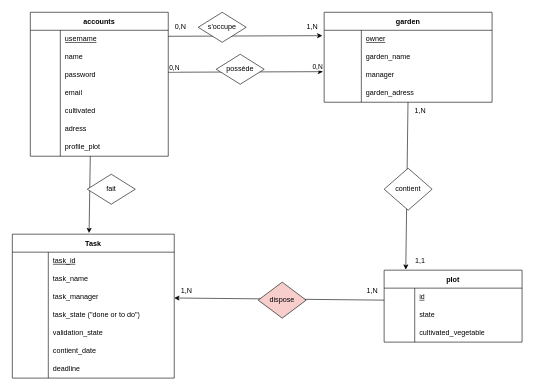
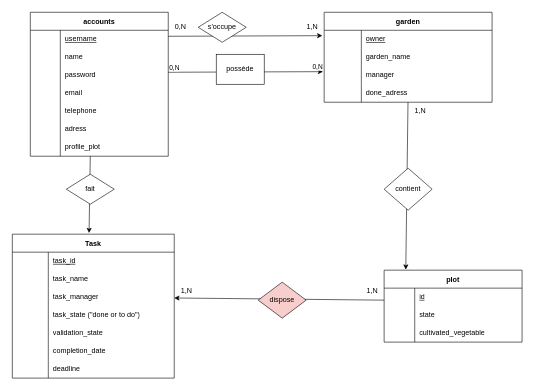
  <mxCell id="0" />
  <mxCell id="1" parent="0" />
  <mxCell id="2" value="accounts" style="shape=table;startSize=30;container=1;collapsible=0;childLayout=tableLayout;fixedRows=1;rowLines=0;fontStyle=1;" parent="1" vertex="1"><mxGeometry x="50" y="20" width="230" height="240" as="geometry" /></mxCell>
  <mxCell id="3" value="" style="shape=tableRow;horizontal=0;startSize=0;swimlaneHead=0;swimlaneBody=0;top=0;left=0;bottom=0;right=0;collapsible=0;dropTarget=0;fillColor=none;points=[[0,0.5],[1,0.5]];portConstraint=eastwest;" parent="2" vertex="1"><mxGeometry y="30" width="230" height="30" as="geometry" /></mxCell>
  <mxCell id="4" value="" style="shape=partialRectangle;html=1;whiteSpace=wrap;connectable=0;fillColor=none;top=0;left=0;bottom=0;right=0;overflow=hidden;" parent="3" vertex="1"><mxGeometry width="50" height="30" as="geometry"><mxRectangle width="50" height="30" as="alternateBounds" /></mxGeometry></mxCell>
  <mxCell id="5" value="&lt;u&gt;username&lt;/u&gt;" style="shape=partialRectangle;html=1;whiteSpace=wrap;connectable=0;fillColor=none;top=0;left=0;bottom=0;right=0;align=left;spacingLeft=6;overflow=hidden;" parent="3" vertex="1"><mxGeometry x="50" width="180" height="30" as="geometry"><mxRectangle width="180" height="30" as="alternateBounds" /></mxGeometry></mxCell>
  <mxCell id="6" value="" style="shape=tableRow;horizontal=0;startSize=0;swimlaneHead=0;swimlaneBody=0;top=0;left=0;bottom=0;right=0;collapsible=0;dropTarget=0;fillColor=none;points=[[0,0.5],[1,0.5]];portConstraint=eastwest;" parent="2" vertex="1"><mxGeometry y="60" width="230" height="30" as="geometry" /></mxCell>
  <mxCell id="7" value="" style="shape=partialRectangle;html=1;whiteSpace=wrap;connectable=0;fillColor=none;top=0;left=0;bottom=0;right=0;overflow=hidden;pointerEvents=1;" parent="6" vertex="1"><mxGeometry width="50" height="30" as="geometry"><mxRectangle width="50" height="30" as="alternateBounds" /></mxGeometry></mxCell>
  <mxCell id="8" value="name" style="shape=partialRectangle;html=1;whiteSpace=wrap;connectable=0;fillColor=none;top=0;left=0;bottom=0;right=0;align=left;spacingLeft=6;overflow=hidden;" parent="6" vertex="1"><mxGeometry x="50" width="180" height="30" as="geometry"><mxRectangle width="180" height="30" as="alternateBounds" /></mxGeometry></mxCell>
  <mxCell id="9" value="" style="shape=tableRow;horizontal=0;startSize=0;swimlaneHead=0;swimlaneBody=0;top=0;left=0;bottom=0;right=0;collapsible=0;dropTarget=0;fillColor=none;points=[[0,0.5],[1,0.5]];portConstraint=eastwest;" parent="2" vertex="1"><mxGeometry y="90" width="230" height="30" as="geometry" /></mxCell>
  <mxCell id="10" value="" style="shape=partialRectangle;html=1;whiteSpace=wrap;connectable=0;fillColor=none;top=0;left=0;bottom=0;right=0;overflow=hidden;" parent="9" vertex="1"><mxGeometry width="50" height="30" as="geometry"><mxRectangle width="50" height="30" as="alternateBounds" /></mxGeometry></mxCell>
  <mxCell id="11" value="password" style="shape=partialRectangle;html=1;whiteSpace=wrap;connectable=0;fillColor=none;top=0;left=0;bottom=0;right=0;align=left;spacingLeft=6;overflow=hidden;" parent="9" vertex="1"><mxGeometry x="50" width="180" height="30" as="geometry"><mxRectangle width="180" height="30" as="alternateBounds" /></mxGeometry></mxCell>
  <mxCell id="12" value="" style="shape=tableRow;horizontal=0;startSize=0;swimlaneHead=0;swimlaneBody=0;top=0;left=0;bottom=0;right=0;collapsible=0;dropTarget=0;fillColor=none;points=[[0,0.5],[1,0.5]];portConstraint=eastwest;" parent="2" vertex="1"><mxGeometry y="120" width="230" height="30" as="geometry" /></mxCell>
  <mxCell id="13" value="" style="shape=partialRectangle;html=1;whiteSpace=wrap;connectable=0;fillColor=none;top=0;left=0;bottom=0;right=0;overflow=hidden;" parent="12" vertex="1"><mxGeometry width="50" height="30" as="geometry"><mxRectangle width="50" height="30" as="alternateBounds" /></mxGeometry></mxCell>
  <mxCell id="14" value="email" style="shape=partialRectangle;html=1;whiteSpace=wrap;connectable=0;fillColor=none;top=0;left=0;bottom=0;right=0;align=left;spacingLeft=6;overflow=hidden;" parent="12" vertex="1"><mxGeometry x="50" width="180" height="30" as="geometry"><mxRectangle width="180" height="30" as="alternateBounds" /></mxGeometry></mxCell>
  <mxCell id="15" value="" style="shape=tableRow;horizontal=0;startSize=0;swimlaneHead=0;swimlaneBody=0;top=0;left=0;bottom=0;right=0;collapsible=0;dropTarget=0;fillColor=none;points=[[0,0.5],[1,0.5]];portConstraint=eastwest;" parent="2" vertex="1"><mxGeometry y="150" width="230" height="30" as="geometry" /></mxCell>
  <mxCell id="16" value="" style="shape=partialRectangle;html=1;whiteSpace=wrap;connectable=0;fillColor=none;top=0;left=0;bottom=0;right=0;overflow=hidden;" parent="15" vertex="1"><mxGeometry width="50" height="30" as="geometry"><mxRectangle width="50" height="30" as="alternateBounds" /></mxGeometry></mxCell>
- <mxCell id="17" value="cultivated" style="shape=partialRectangle;html=1;whiteSpace=wrap;connectable=0;fillColor=none;top=0;left=0;bottom=0;right=0;align=left;spacingLeft=6;overflow=hidden;" parent="15" vertex="1"><mxGeometry x="50" width="180" height="30" as="geometry"><mxRectangle width="180" height="30" as="alternateBounds" /></mxGeometry></mxCell>
+ <mxCell id="17" value="telephone" style="shape=partialRectangle;html=1;whiteSpace=wrap;connectable=0;fillColor=none;top=0;left=0;bottom=0;right=0;align=left;spacingLeft=6;overflow=hidden;" parent="15" vertex="1"><mxGeometry x="50" width="180" height="30" as="geometry"><mxRectangle width="180" height="30" as="alternateBounds" /></mxGeometry></mxCell>
  <mxCell id="18" value="" style="shape=tableRow;horizontal=0;startSize=0;swimlaneHead=0;swimlaneBody=0;top=0;left=0;bottom=0;right=0;collapsible=0;dropTarget=0;fillColor=none;points=[[0,0.5],[1,0.5]];portConstraint=eastwest;" parent="2" vertex="1"><mxGeometry y="180" width="230" height="30" as="geometry" /></mxCell>
  <mxCell id="19" value="" style="shape=partialRectangle;html=1;whiteSpace=wrap;connectable=0;fillColor=none;top=0;left=0;bottom=0;right=0;overflow=hidden;" parent="18" vertex="1"><mxGeometry width="50" height="30" as="geometry"><mxRectangle width="50" height="30" as="alternateBounds" /></mxGeometry></mxCell>
  <mxCell id="20" value="adress" style="shape=partialRectangle;html=1;whiteSpace=wrap;connectable=0;fillColor=none;top=0;left=0;bottom=0;right=0;align=left;spacingLeft=6;overflow=hidden;" parent="18" vertex="1"><mxGeometry x="50" width="180" height="30" as="geometry"><mxRectangle width="180" height="30" as="alternateBounds" /></mxGeometry></mxCell>
  <mxCell id="21" value="" style="shape=tableRow;horizontal=0;startSize=0;swimlaneHead=0;swimlaneBody=0;top=0;left=0;bottom=0;right=0;collapsible=0;dropTarget=0;fillColor=none;points=[[0,0.5],[1,0.5]];portConstraint=eastwest;" vertex="1" parent="2"><mxGeometry y="210" width="230" height="30" as="geometry" /></mxCell>
  <mxCell id="22" value="" style="shape=partialRectangle;html=1;whiteSpace=wrap;connectable=0;fillColor=none;top=0;left=0;bottom=0;right=0;overflow=hidden;" vertex="1" parent="21"><mxGeometry width="50" height="30" as="geometry"><mxRectangle width="50" height="30" as="alternateBounds" /></mxGeometry></mxCell>
  <mxCell id="23" value="profile_plot" style="shape=partialRectangle;html=1;whiteSpace=wrap;connectable=0;fillColor=none;top=0;left=0;bottom=0;right=0;align=left;spacingLeft=6;overflow=hidden;" vertex="1" parent="21"><mxGeometry x="50" width="180" height="30" as="geometry"><mxRectangle width="180" height="30" as="alternateBounds" /></mxGeometry></mxCell>
  <mxCell id="24" value="garden" style="shape=table;startSize=30;container=1;collapsible=0;childLayout=tableLayout;fixedRows=1;rowLines=0;fontStyle=1;" parent="1" vertex="1"><mxGeometry x="540" y="20" width="280" height="150" as="geometry" /></mxCell>
  <mxCell id="25" value="" style="shape=tableRow;horizontal=0;startSize=0;swimlaneHead=0;swimlaneBody=0;top=0;left=0;bottom=0;right=0;collapsible=0;dropTarget=0;fillColor=none;points=[[0,0.5],[1,0.5]];portConstraint=eastwest;" parent="24" vertex="1"><mxGeometry y="30" width="280" height="30" as="geometry" /></mxCell>
  <mxCell id="26" value="" style="shape=partialRectangle;html=1;whiteSpace=wrap;connectable=0;fillColor=none;top=0;left=0;bottom=0;right=0;overflow=hidden;pointerEvents=1;" parent="25" vertex="1"><mxGeometry width="62" height="30" as="geometry"><mxRectangle width="62" height="30" as="alternateBounds" /></mxGeometry></mxCell>
  <mxCell id="27" value="&lt;u&gt;owner&lt;/u&gt;" style="shape=partialRectangle;html=1;whiteSpace=wrap;connectable=0;fillColor=none;top=0;left=0;bottom=0;right=0;align=left;spacingLeft=6;overflow=hidden;" parent="25" vertex="1"><mxGeometry x="62" width="218" height="30" as="geometry"><mxRectangle width="218" height="30" as="alternateBounds" /></mxGeometry></mxCell>
  <mxCell id="28" value="" style="shape=tableRow;horizontal=0;startSize=0;swimlaneHead=0;swimlaneBody=0;top=0;left=0;bottom=0;right=0;collapsible=0;dropTarget=0;fillColor=none;points=[[0,0.5],[1,0.5]];portConstraint=eastwest;" parent="24" vertex="1"><mxGeometry y="60" width="280" height="30" as="geometry" /></mxCell>
  <mxCell id="29" value="" style="shape=partialRectangle;html=1;whiteSpace=wrap;connectable=0;fillColor=none;top=0;left=0;bottom=0;right=0;overflow=hidden;pointerEvents=1;" parent="28" vertex="1"><mxGeometry width="62" height="30" as="geometry"><mxRectangle width="62" height="30" as="alternateBounds" /></mxGeometry></mxCell>
  <mxCell id="30" value="garden_name" style="shape=partialRectangle;html=1;whiteSpace=wrap;connectable=0;fillColor=none;top=0;left=0;bottom=0;right=0;align=left;spacingLeft=6;overflow=hidden;" parent="28" vertex="1"><mxGeometry x="62" width="218" height="30" as="geometry"><mxRectangle width="218" height="30" as="alternateBounds" /></mxGeometry></mxCell>
  <mxCell id="31" value="" style="shape=tableRow;horizontal=0;startSize=0;swimlaneHead=0;swimlaneBody=0;top=0;left=0;bottom=0;right=0;collapsible=0;dropTarget=0;fillColor=none;points=[[0,0.5],[1,0.5]];portConstraint=eastwest;" parent="24" vertex="1"><mxGeometry y="90" width="280" height="30" as="geometry" /></mxCell>
  <mxCell id="32" value="" style="shape=partialRectangle;html=1;whiteSpace=wrap;connectable=0;fillColor=none;top=0;left=0;bottom=0;right=0;overflow=hidden;" parent="31" vertex="1"><mxGeometry width="62" height="30" as="geometry"><mxRectangle width="62" height="30" as="alternateBounds" /></mxGeometry></mxCell>
  <mxCell id="33" value="manager" style="shape=partialRectangle;html=1;whiteSpace=wrap;connectable=0;fillColor=none;top=0;left=0;bottom=0;right=0;align=left;spacingLeft=6;overflow=hidden;" parent="31" vertex="1"><mxGeometry x="62" width="218" height="30" as="geometry"><mxRectangle width="218" height="30" as="alternateBounds" /></mxGeometry></mxCell>
  <mxCell id="34" value="" style="shape=tableRow;horizontal=0;startSize=0;swimlaneHead=0;swimlaneBody=0;top=0;left=0;bottom=0;right=0;collapsible=0;dropTarget=0;fillColor=none;points=[[0,0.5],[1,0.5]];portConstraint=eastwest;" parent="24" vertex="1"><mxGeometry y="120" width="280" height="30" as="geometry" /></mxCell>
  <mxCell id="35" value="" style="shape=partialRectangle;html=1;whiteSpace=wrap;connectable=0;fillColor=none;top=0;left=0;bottom=0;right=0;overflow=hidden;" parent="34" vertex="1"><mxGeometry width="62" height="30" as="geometry"><mxRectangle width="62" height="30" as="alternateBounds" /></mxGeometry></mxCell>
- <mxCell id="36" value="garden_adress" style="shape=partialRectangle;html=1;whiteSpace=wrap;connectable=0;fillColor=none;top=0;left=0;bottom=0;right=0;align=left;spacingLeft=6;overflow=hidden;" parent="34" vertex="1"><mxGeometry x="62" width="218" height="30" as="geometry"><mxRectangle width="218" height="30" as="alternateBounds" /></mxGeometry></mxCell>
+ <mxCell id="36" value="done_adress" style="shape=partialRectangle;html=1;whiteSpace=wrap;connectable=0;fillColor=none;top=0;left=0;bottom=0;right=0;align=left;spacingLeft=6;overflow=hidden;" parent="34" vertex="1"><mxGeometry x="62" width="218" height="30" as="geometry"><mxRectangle width="218" height="30" as="alternateBounds" /></mxGeometry></mxCell>
  <mxCell id="37" value="" style="endArrow=classic;html=1;rounded=0;entryX=-0.007;entryY=0.3;entryDx=0;entryDy=0;entryPerimeter=0;" parent="1" target="31" edge="1"><mxGeometry relative="1" as="geometry"><mxPoint x="280" y="120" as="sourcePoint" /><mxPoint x="440" y="120" as="targetPoint" /></mxGeometry></mxCell>
  <mxCell id="38" value="0,N" style="edgeLabel;resizable=0;html=1;align=left;verticalAlign=bottom;" parent="37" connectable="0" vertex="1"><mxGeometry x="-1" relative="1" as="geometry" /></mxCell>
  <mxCell id="39" value="0,N" style="edgeLabel;resizable=0;html=1;align=right;verticalAlign=bottom;" parent="37" connectable="0" vertex="1"><mxGeometry x="1" relative="1" as="geometry" /></mxCell>
- <mxCell id="40" value="possède" style="rhombus;whiteSpace=wrap;html=1;" parent="1" vertex="1"><mxGeometry x="360" y="90" width="80" height="50" as="geometry" /></mxCell>
+ <mxCell id="40" value="possède" style="whiteSpace=wrap;html=1;rounded=0;" parent="1" vertex="1"><mxGeometry x="360" y="90" width="80" height="50" as="geometry" /></mxCell>
  <mxCell id="41" value="0,N" style="text;html=1;align=center;verticalAlign=middle;resizable=0;points=[];autosize=1;strokeColor=none;fillColor=none;" parent="1" vertex="1"><mxGeometry x="280" y="30" width="40" height="30" as="geometry" /></mxCell>
  <mxCell id="42" value="1,N" style="text;html=1;align=center;verticalAlign=middle;resizable=0;points=[];autosize=1;strokeColor=none;fillColor=none;" parent="1" vertex="1"><mxGeometry x="500" y="30" width="40" height="30" as="geometry" /></mxCell>
  <mxCell id="43" value="plot" style="shape=table;startSize=30;container=1;collapsible=0;childLayout=tableLayout;fixedRows=1;rowLines=0;fontStyle=1;" parent="1" vertex="1"><mxGeometry x="640" y="450" width="230" height="120" as="geometry" /></mxCell>
  <mxCell id="44" value="" style="shape=tableRow;horizontal=0;startSize=0;swimlaneHead=0;swimlaneBody=0;top=0;left=0;bottom=0;right=0;collapsible=0;dropTarget=0;fillColor=none;points=[[0,0.5],[1,0.5]];portConstraint=eastwest;" parent="43" vertex="1"><mxGeometry y="30" width="230" height="30" as="geometry" /></mxCell>
  <mxCell id="45" value="" style="shape=partialRectangle;html=1;whiteSpace=wrap;connectable=0;fillColor=none;top=0;left=0;bottom=0;right=0;overflow=hidden;pointerEvents=1;" parent="44" vertex="1"><mxGeometry width="51" height="30" as="geometry"><mxRectangle width="51" height="30" as="alternateBounds" /></mxGeometry></mxCell>
  <mxCell id="46" value="&lt;u&gt;id&lt;/u&gt;" style="shape=partialRectangle;html=1;whiteSpace=wrap;connectable=0;fillColor=none;top=0;left=0;bottom=0;right=0;align=left;spacingLeft=6;overflow=hidden;" parent="44" vertex="1"><mxGeometry x="51" width="179" height="30" as="geometry"><mxRectangle width="179" height="30" as="alternateBounds" /></mxGeometry></mxCell>
  <mxCell id="47" value="" style="shape=tableRow;horizontal=0;startSize=0;swimlaneHead=0;swimlaneBody=0;top=0;left=0;bottom=0;right=0;collapsible=0;dropTarget=0;fillColor=none;points=[[0,0.5],[1,0.5]];portConstraint=eastwest;" vertex="1" parent="43"><mxGeometry y="60" width="230" height="30" as="geometry" /></mxCell>
  <mxCell id="48" value="" style="shape=partialRectangle;html=1;whiteSpace=wrap;connectable=0;fillColor=none;top=0;left=0;bottom=0;right=0;overflow=hidden;pointerEvents=1;" vertex="1" parent="47"><mxGeometry width="51" height="30" as="geometry"><mxRectangle width="51" height="30" as="alternateBounds" /></mxGeometry></mxCell>
  <mxCell id="49" value="state" style="shape=partialRectangle;html=1;whiteSpace=wrap;connectable=0;fillColor=none;top=0;left=0;bottom=0;right=0;align=left;spacingLeft=6;overflow=hidden;" vertex="1" parent="47"><mxGeometry x="51" width="179" height="30" as="geometry"><mxRectangle width="179" height="30" as="alternateBounds" /></mxGeometry></mxCell>
  <mxCell id="50" value="" style="shape=tableRow;horizontal=0;startSize=0;swimlaneHead=0;swimlaneBody=0;top=0;left=0;bottom=0;right=0;collapsible=0;dropTarget=0;fillColor=none;points=[[0,0.5],[1,0.5]];portConstraint=eastwest;" parent="43" vertex="1"><mxGeometry y="90" width="230" height="30" as="geometry" /></mxCell>
  <mxCell id="51" value="" style="shape=partialRectangle;html=1;whiteSpace=wrap;connectable=0;fillColor=none;top=0;left=0;bottom=0;right=0;overflow=hidden;" parent="50" vertex="1"><mxGeometry width="51" height="30" as="geometry"><mxRectangle width="51" height="30" as="alternateBounds" /></mxGeometry></mxCell>
  <mxCell id="52" value="cultivated_vegetable" style="shape=partialRectangle;html=1;whiteSpace=wrap;connectable=0;fillColor=none;top=0;left=0;bottom=0;right=0;align=left;spacingLeft=6;overflow=hidden;" parent="50" vertex="1"><mxGeometry x="51" width="179" height="30" as="geometry"><mxRectangle width="179" height="30" as="alternateBounds" /></mxGeometry></mxCell>
  <mxCell id="53" value="" style="endArrow=classic;html=1;rounded=0;entryX=0.157;entryY=-0.008;entryDx=0;entryDy=0;entryPerimeter=0;" parent="1" source="34" target="43" edge="1"><mxGeometry width="50" height="50" relative="1" as="geometry"><mxPoint x="400" y="390" as="sourcePoint" /><mxPoint x="280.92" y="455.49" as="targetPoint" /></mxGeometry></mxCell>
  <mxCell id="54" value="1,N" style="text;html=1;align=center;verticalAlign=middle;resizable=0;points=[];autosize=1;strokeColor=none;fillColor=none;" parent="1" vertex="1"><mxGeometry x="680" y="170" width="40" height="30" as="geometry" /></mxCell>
- <mxCell id="55" value="1,1" style="text;html=1;align=center;verticalAlign=middle;resizable=0;points=[];autosize=1;strokeColor=none;fillColor=none;" parent="1" vertex="1"><mxGeometry x="680" y="420" width="40" height="30" as="geometry" /></mxCell>
  <mxCell id="56" value="contient" style="rhombus;whiteSpace=wrap;html=1;" parent="1" vertex="1"><mxGeometry x="640" y="280" width="80" height="70" as="geometry" /></mxCell>
  <mxCell id="57" value="" style="endArrow=classic;html=1;rounded=0;entryX=-0.011;entryY=0.3;entryDx=0;entryDy=0;entryPerimeter=0;" parent="1" target="25" edge="1"><mxGeometry width="50" height="50" relative="1" as="geometry"><mxPoint x="280" y="60" as="sourcePoint" /><mxPoint x="330" y="10" as="targetPoint" /></mxGeometry></mxCell>
  <mxCell id="58" value="s'occupe" style="rhombus;whiteSpace=wrap;html=1;" parent="1" vertex="1"><mxGeometry x="330" y="20" width="80" height="50" as="geometry" /></mxCell>
  <mxCell id="59" value="Task" style="shape=table;startSize=30;container=1;collapsible=0;childLayout=tableLayout;fixedRows=1;rowLines=0;fontStyle=1;" vertex="1" parent="1"><mxGeometry x="20" y="390" width="270" height="240" as="geometry" /></mxCell>
  <mxCell id="60" value="" style="shape=tableRow;horizontal=0;startSize=0;swimlaneHead=0;swimlaneBody=0;top=0;left=0;bottom=0;right=0;collapsible=0;dropTarget=0;fillColor=none;points=[[0,0.5],[1,0.5]];portConstraint=eastwest;" vertex="1" parent="59"><mxGeometry y="30" width="270" height="30" as="geometry" /></mxCell>
  <mxCell id="61" value="" style="shape=partialRectangle;html=1;whiteSpace=wrap;connectable=0;fillColor=none;top=0;left=0;bottom=0;right=0;overflow=hidden;pointerEvents=1;" vertex="1" parent="60"><mxGeometry width="60" height="30" as="geometry"><mxRectangle width="60" height="30" as="alternateBounds" /></mxGeometry></mxCell>
  <mxCell id="62" value="&lt;u&gt;task_id&lt;/u&gt;" style="shape=partialRectangle;html=1;whiteSpace=wrap;connectable=0;fillColor=none;top=0;left=0;bottom=0;right=0;align=left;spacingLeft=6;overflow=hidden;" vertex="1" parent="60"><mxGeometry x="60" width="210" height="30" as="geometry"><mxRectangle width="210" height="30" as="alternateBounds" /></mxGeometry></mxCell>
  <mxCell id="63" value="" style="shape=tableRow;horizontal=0;startSize=0;swimlaneHead=0;swimlaneBody=0;top=0;left=0;bottom=0;right=0;collapsible=0;dropTarget=0;fillColor=none;points=[[0,0.5],[1,0.5]];portConstraint=eastwest;" vertex="1" parent="59"><mxGeometry y="60" width="270" height="30" as="geometry" /></mxCell>
  <mxCell id="64" value="" style="shape=partialRectangle;html=1;whiteSpace=wrap;connectable=0;fillColor=none;top=0;left=0;bottom=0;right=0;overflow=hidden;pointerEvents=1;" vertex="1" parent="63"><mxGeometry width="60" height="30" as="geometry"><mxRectangle width="60" height="30" as="alternateBounds" /></mxGeometry></mxCell>
  <mxCell id="65" value="task_name" style="shape=partialRectangle;html=1;whiteSpace=wrap;connectable=0;fillColor=none;top=0;left=0;bottom=0;right=0;align=left;spacingLeft=6;overflow=hidden;" vertex="1" parent="63"><mxGeometry x="60" width="210" height="30" as="geometry"><mxRectangle width="210" height="30" as="alternateBounds" /></mxGeometry></mxCell>
  <mxCell id="66" value="" style="shape=tableRow;horizontal=0;startSize=0;swimlaneHead=0;swimlaneBody=0;top=0;left=0;bottom=0;right=0;collapsible=0;dropTarget=0;fillColor=none;points=[[0,0.5],[1,0.5]];portConstraint=eastwest;" vertex="1" parent="59"><mxGeometry y="90" width="270" height="30" as="geometry" /></mxCell>
  <mxCell id="67" value="" style="shape=partialRectangle;html=1;whiteSpace=wrap;connectable=0;fillColor=none;top=0;left=0;bottom=0;right=0;overflow=hidden;" vertex="1" parent="66"><mxGeometry width="60" height="30" as="geometry"><mxRectangle width="60" height="30" as="alternateBounds" /></mxGeometry></mxCell>
  <mxCell id="68" value="task_manager" style="shape=partialRectangle;html=1;whiteSpace=wrap;connectable=0;fillColor=none;top=0;left=0;bottom=0;right=0;align=left;spacingLeft=6;overflow=hidden;" vertex="1" parent="66"><mxGeometry x="60" width="210" height="30" as="geometry"><mxRectangle width="210" height="30" as="alternateBounds" /></mxGeometry></mxCell>
  <mxCell id="69" value="" style="shape=tableRow;horizontal=0;startSize=0;swimlaneHead=0;swimlaneBody=0;top=0;left=0;bottom=0;right=0;collapsible=0;dropTarget=0;fillColor=none;points=[[0,0.5],[1,0.5]];portConstraint=eastwest;" vertex="1" parent="59"><mxGeometry y="120" width="270" height="30" as="geometry" /></mxCell>
  <mxCell id="70" value="" style="shape=partialRectangle;html=1;whiteSpace=wrap;connectable=0;fillColor=none;top=0;left=0;bottom=0;right=0;overflow=hidden;" vertex="1" parent="69"><mxGeometry width="60" height="30" as="geometry"><mxRectangle width="60" height="30" as="alternateBounds" /></mxGeometry></mxCell>
  <mxCell id="71" value="task_state (&quot;done or to do&quot;)" style="shape=partialRectangle;html=1;whiteSpace=wrap;connectable=0;fillColor=none;top=0;left=0;bottom=0;right=0;align=left;spacingLeft=6;overflow=hidden;" vertex="1" parent="69"><mxGeometry x="60" width="210" height="30" as="geometry"><mxRectangle width="210" height="30" as="alternateBounds" /></mxGeometry></mxCell>
  <mxCell id="72" value="" style="shape=tableRow;horizontal=0;startSize=0;swimlaneHead=0;swimlaneBody=0;top=0;left=0;bottom=0;right=0;collapsible=0;dropTarget=0;fillColor=none;points=[[0,0.5],[1,0.5]];portConstraint=eastwest;" vertex="1" parent="59"><mxGeometry y="150" width="270" height="30" as="geometry" /></mxCell>
  <mxCell id="73" value="" style="shape=partialRectangle;html=1;whiteSpace=wrap;connectable=0;fillColor=none;top=0;left=0;bottom=0;right=0;overflow=hidden;" vertex="1" parent="72"><mxGeometry width="60" height="30" as="geometry"><mxRectangle width="60" height="30" as="alternateBounds" /></mxGeometry></mxCell>
  <mxCell id="74" value="validation_state&amp;nbsp;" style="shape=partialRectangle;html=1;whiteSpace=wrap;connectable=0;fillColor=none;top=0;left=0;bottom=0;right=0;align=left;spacingLeft=6;overflow=hidden;" vertex="1" parent="72"><mxGeometry x="60" width="210" height="30" as="geometry"><mxRectangle width="210" height="30" as="alternateBounds" /></mxGeometry></mxCell>
  <mxCell id="75" value="" style="shape=tableRow;horizontal=0;startSize=0;swimlaneHead=0;swimlaneBody=0;top=0;left=0;bottom=0;right=0;collapsible=0;dropTarget=0;fillColor=none;points=[[0,0.5],[1,0.5]];portConstraint=eastwest;" vertex="1" parent="59"><mxGeometry y="180" width="270" height="30" as="geometry" /></mxCell>
  <mxCell id="76" value="" style="shape=partialRectangle;html=1;whiteSpace=wrap;connectable=0;fillColor=none;top=0;left=0;bottom=0;right=0;overflow=hidden;" vertex="1" parent="75"><mxGeometry width="60" height="30" as="geometry"><mxRectangle width="60" height="30" as="alternateBounds" /></mxGeometry></mxCell>
- <mxCell id="77" value="contient_date" style="shape=partialRectangle;html=1;whiteSpace=wrap;connectable=0;fillColor=none;top=0;left=0;bottom=0;right=0;align=left;spacingLeft=6;overflow=hidden;" vertex="1" parent="75"><mxGeometry x="60" width="210" height="30" as="geometry"><mxRectangle width="210" height="30" as="alternateBounds" /></mxGeometry></mxCell>
+ <mxCell id="77" value="completion_date" style="shape=partialRectangle;html=1;whiteSpace=wrap;connectable=0;fillColor=none;top=0;left=0;bottom=0;right=0;align=left;spacingLeft=6;overflow=hidden;" vertex="1" parent="75"><mxGeometry x="60" width="210" height="30" as="geometry"><mxRectangle width="210" height="30" as="alternateBounds" /></mxGeometry></mxCell>
  <mxCell id="78" value="" style="shape=tableRow;horizontal=0;startSize=0;swimlaneHead=0;swimlaneBody=0;top=0;left=0;bottom=0;right=0;collapsible=0;dropTarget=0;fillColor=none;points=[[0,0.5],[1,0.5]];portConstraint=eastwest;" vertex="1" parent="59"><mxGeometry y="210" width="270" height="30" as="geometry" /></mxCell>
  <mxCell id="79" value="" style="shape=partialRectangle;html=1;whiteSpace=wrap;connectable=0;fillColor=none;top=0;left=0;bottom=0;right=0;overflow=hidden;" vertex="1" parent="78"><mxGeometry width="60" height="30" as="geometry"><mxRectangle width="60" height="30" as="alternateBounds" /></mxGeometry></mxCell>
  <mxCell id="80" value="deadline" style="shape=partialRectangle;html=1;whiteSpace=wrap;connectable=0;fillColor=none;top=0;left=0;bottom=0;right=0;align=left;spacingLeft=6;overflow=hidden;" vertex="1" parent="78"><mxGeometry x="60" width="210" height="30" as="geometry"><mxRectangle width="210" height="30" as="alternateBounds" /></mxGeometry></mxCell>
  <mxCell id="81" value="" style="endArrow=classic;html=1;rounded=0;" edge="1" parent="1" target="66"><mxGeometry width="50" height="50" relative="1" as="geometry"><mxPoint x="640" y="500" as="sourcePoint" /><mxPoint x="750" y="500" as="targetPoint" /></mxGeometry></mxCell>
  <mxCell id="82" value="1,N" style="text;html=1;align=center;verticalAlign=middle;resizable=0;points=[];autosize=1;strokeColor=none;fillColor=none;" vertex="1" parent="1"><mxGeometry x="290" y="470" width="40" height="30" as="geometry" /></mxCell>
  <mxCell id="83" value="1,N" style="text;html=1;align=center;verticalAlign=middle;resizable=0;points=[];autosize=1;strokeColor=none;fillColor=none;" vertex="1" parent="1"><mxGeometry x="600" y="470" width="40" height="30" as="geometry" /></mxCell>
  <mxCell id="84" value="dispose" style="rhombus;whiteSpace=wrap;html=1;fillColor=#f8cecc;" vertex="1" parent="1"><mxGeometry x="430" y="470" width="80" height="60" as="geometry" /></mxCell>
  <mxCell id="85" value="" style="endArrow=classic;html=1;rounded=0;entryX=0.474;entryY=-0.008;entryDx=0;entryDy=0;entryPerimeter=0;" edge="1" parent="1" target="59"><mxGeometry width="50" height="50" relative="1" as="geometry"><mxPoint x="150" y="260" as="sourcePoint" /><mxPoint x="150" y="340" as="targetPoint" /></mxGeometry></mxCell>
- <mxCell id="86" value="fait" style="rhombus;whiteSpace=wrap;html=1;" vertex="1" parent="1"><mxGeometry x="145" y="290" width="80" height="50" as="geometry" /></mxCell>
+ <mxCell id="86" value="fait" style="rhombus;whiteSpace=wrap;html=1;" vertex="1" parent="1"><mxGeometry x="110" y="290" width="80" height="50" as="geometry" /></mxCell>
